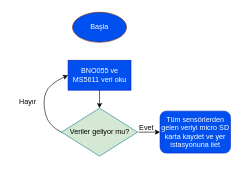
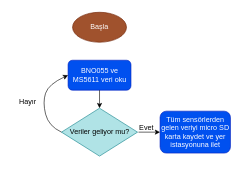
  <mxCell id="0" />
  <mxCell id="1" parent="0" />
- <mxCell id="2" value="Başla" style="ellipse;whiteSpace=wrap;html=1;fillColor=#0050ef;fontColor=#ffffff;strokeColor=#6D1F00;" vertex="1" parent="1"><mxGeometry x="120" y="20" width="90" height="50" as="geometry" /></mxCell>
- <mxCell id="3" value="BNO055 ve MS5611 veri oku" style="whiteSpace=wrap;html=1;fillColor=#0050EF;fontColor=#ffffff;strokeColor=#001DBC;rounded=0;" vertex="1" parent="1"><mxGeometry x="112.5" y="100" width="105" height="50" as="geometry" /></mxCell>
- <mxCell id="4" value="Veriler geliyor mu?" style="rhombus;whiteSpace=wrap;html=1;fillColor=#d5e8d4;strokeColor=#0e8088;" vertex="1" parent="1"><mxGeometry x="101.5" y="180" width="127" height="80" as="geometry" /></mxCell>
+ <mxCell id="2" value="Başla" style="ellipse;whiteSpace=wrap;html=1;fillColor=#a0522d;fontColor=#ffffff;strokeColor=#6D1F00;" vertex="1" parent="1"><mxGeometry x="120" y="20" width="90" height="50" as="geometry" /></mxCell>
+ <mxCell id="3" value="BNO055 ve MS5611 veri oku" style="rounded=1;whiteSpace=wrap;html=1;fillColor=#0050EF;fontColor=#ffffff;strokeColor=#001DBC;" vertex="1" parent="1"><mxGeometry x="112.5" y="100" width="105" height="50" as="geometry" /></mxCell>
+ <mxCell id="4" value="Veriler geliyor mu?" style="rhombus;whiteSpace=wrap;html=1;fillColor=#b0e3e6;strokeColor=#0e8088;" vertex="1" parent="1"><mxGeometry x="101.5" y="180" width="127" height="80" as="geometry" /></mxCell>
  <mxCell id="5" value="Tüm sensörlerden gelen veriyi micro SD karta kaydet ve yer istasyonuna ilet" style="rounded=1;whiteSpace=wrap;html=1;fillColor=#0050ef;strokeColor=#001DBC;fontColor=#ffffff;" vertex="1" parent="1"><mxGeometry x="266" y="185" width="117.5" height="70" as="geometry" /></mxCell>
  <mxCell id="6" value="" style="endArrow=classic;html=1;rounded=0;entryX=0.5;entryY=0;entryDx=0;entryDy=0;exitX=0.5;exitY=1;exitDx=0;exitDy=0;" edge="1" parent="1" source="3" target="4"><mxGeometry width="50" height="50" relative="1" as="geometry"><mxPoint x="250" y="140" as="sourcePoint" /><mxPoint x="300" y="90" as="targetPoint" /></mxGeometry></mxCell>
  <mxCell id="7" value="" style="endArrow=classic;html=1;rounded=0;entryX=0;entryY=0.5;entryDx=0;entryDy=0;" edge="1" parent="1" target="5"><mxGeometry width="50" height="50" relative="1" as="geometry"><mxPoint x="230" y="220" as="sourcePoint" /><mxPoint x="290" y="140" as="targetPoint" /></mxGeometry></mxCell>
  <mxCell id="8" value="Evet" style="text;html=1;align=center;verticalAlign=middle;resizable=0;points=[];autosize=1;strokeColor=none;fillColor=none;labelBackgroundColor=none;" vertex="1" parent="1"><mxGeometry x="217.5" y="198" width="50" height="30" as="geometry" /></mxCell>
  <mxCell id="9" value="" style="curved=1;endArrow=classic;html=1;rounded=0;entryX=0;entryY=0.5;entryDx=0;entryDy=0;exitX=0;exitY=0.5;exitDx=0;exitDy=0;" edge="1" parent="1" source="4" target="3"><mxGeometry width="50" height="50" relative="1" as="geometry"><mxPoint x="60" y="180" as="sourcePoint" /><mxPoint x="110" y="130" as="targetPoint" /><Array as="points"><mxPoint x="80" y="210" /><mxPoint x="70" y="170" /><mxPoint x="80" y="140" /></Array></mxGeometry></mxCell>
  <mxCell id="10" value="Hayır" style="text;html=1;align=center;verticalAlign=middle;resizable=0;points=[];autosize=1;strokeColor=none;fillColor=none;" vertex="1" parent="1"><mxGeometry x="20" y="155" width="50" height="30" as="geometry" /></mxCell>
